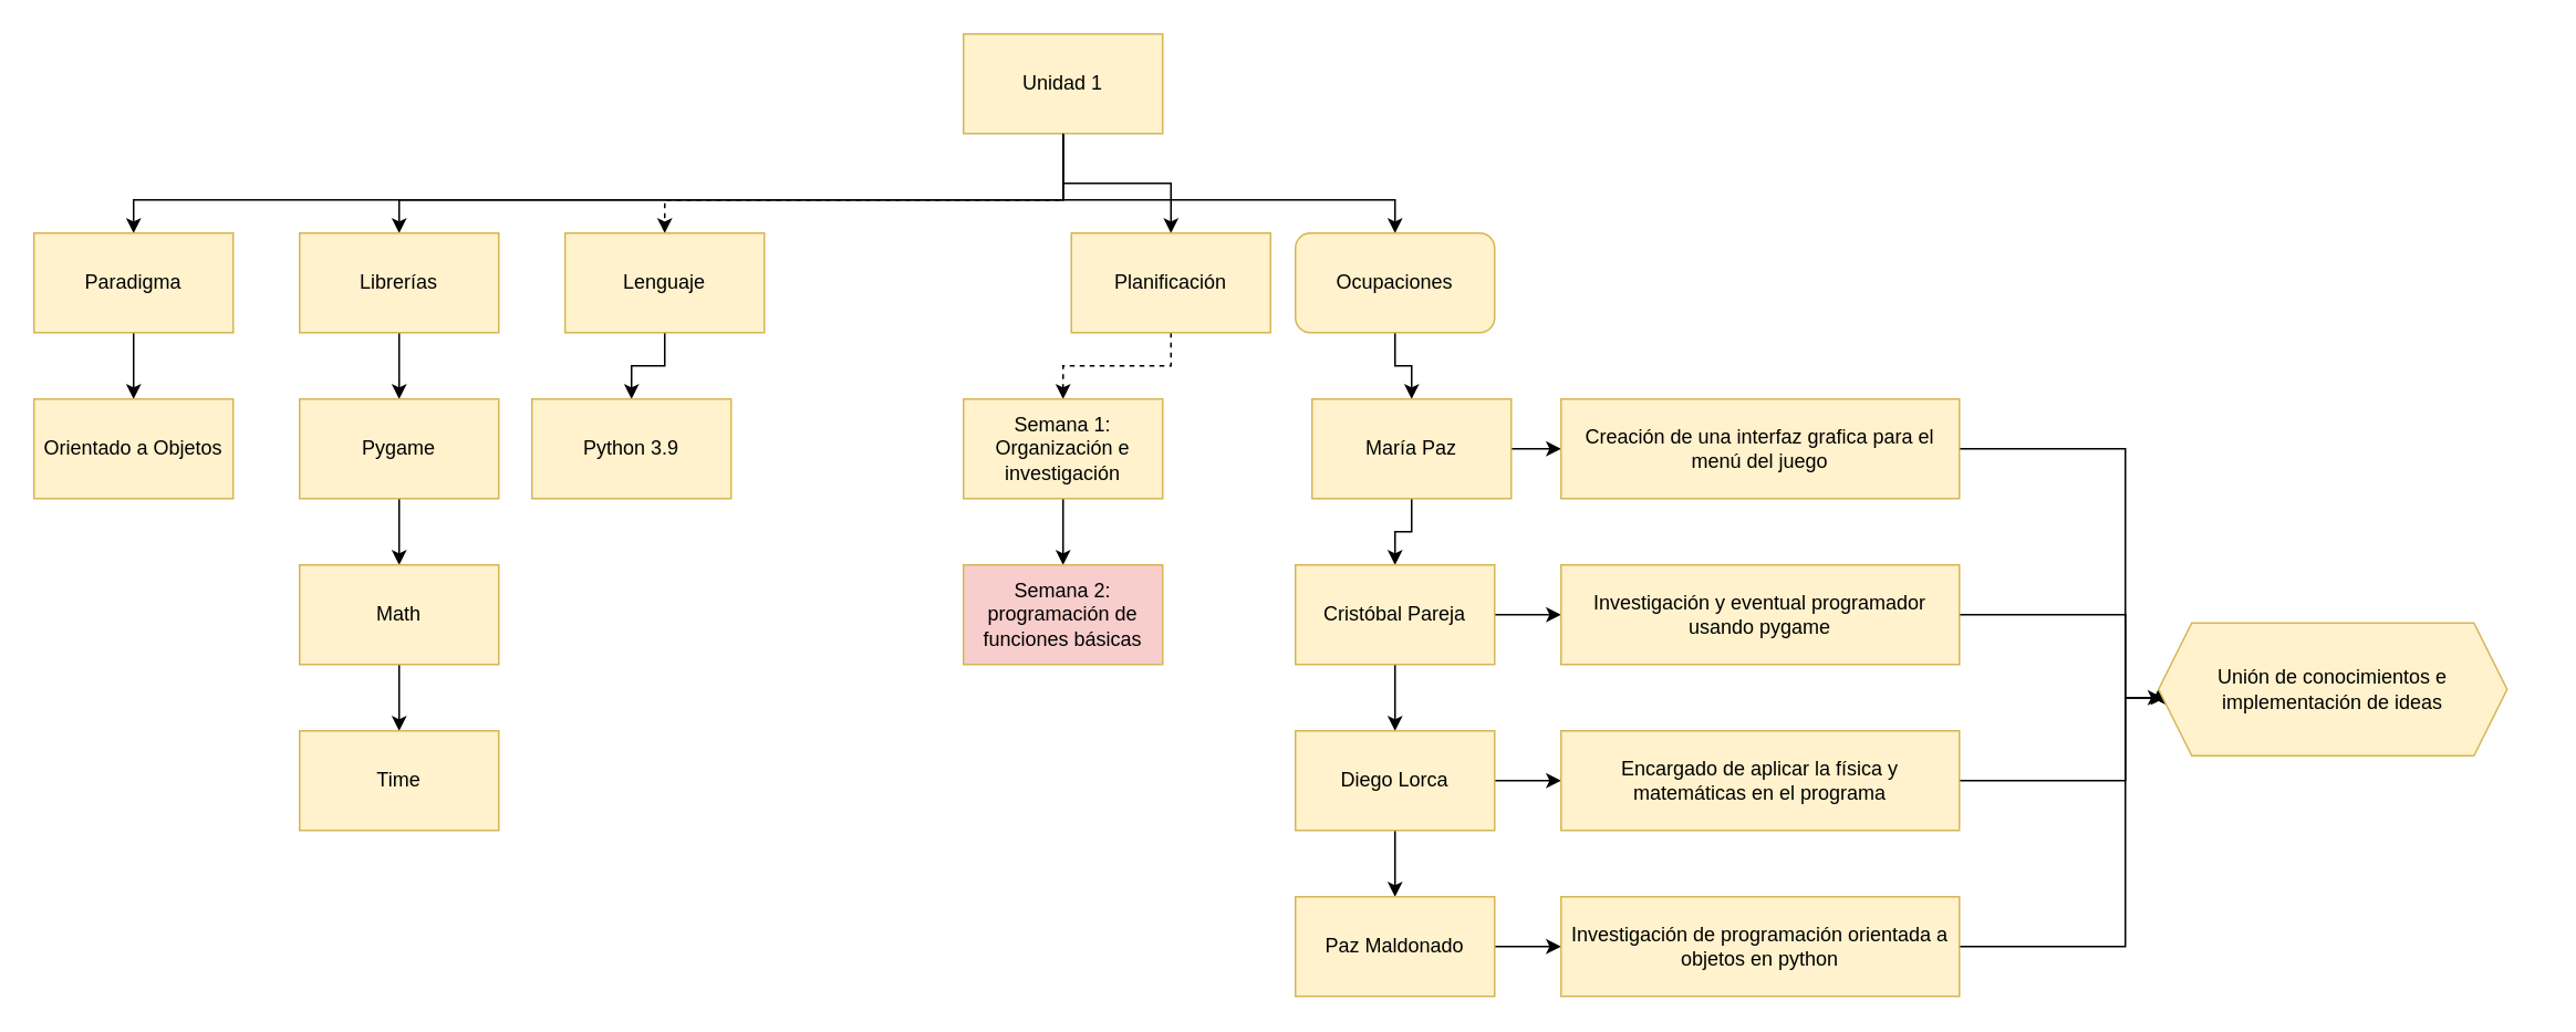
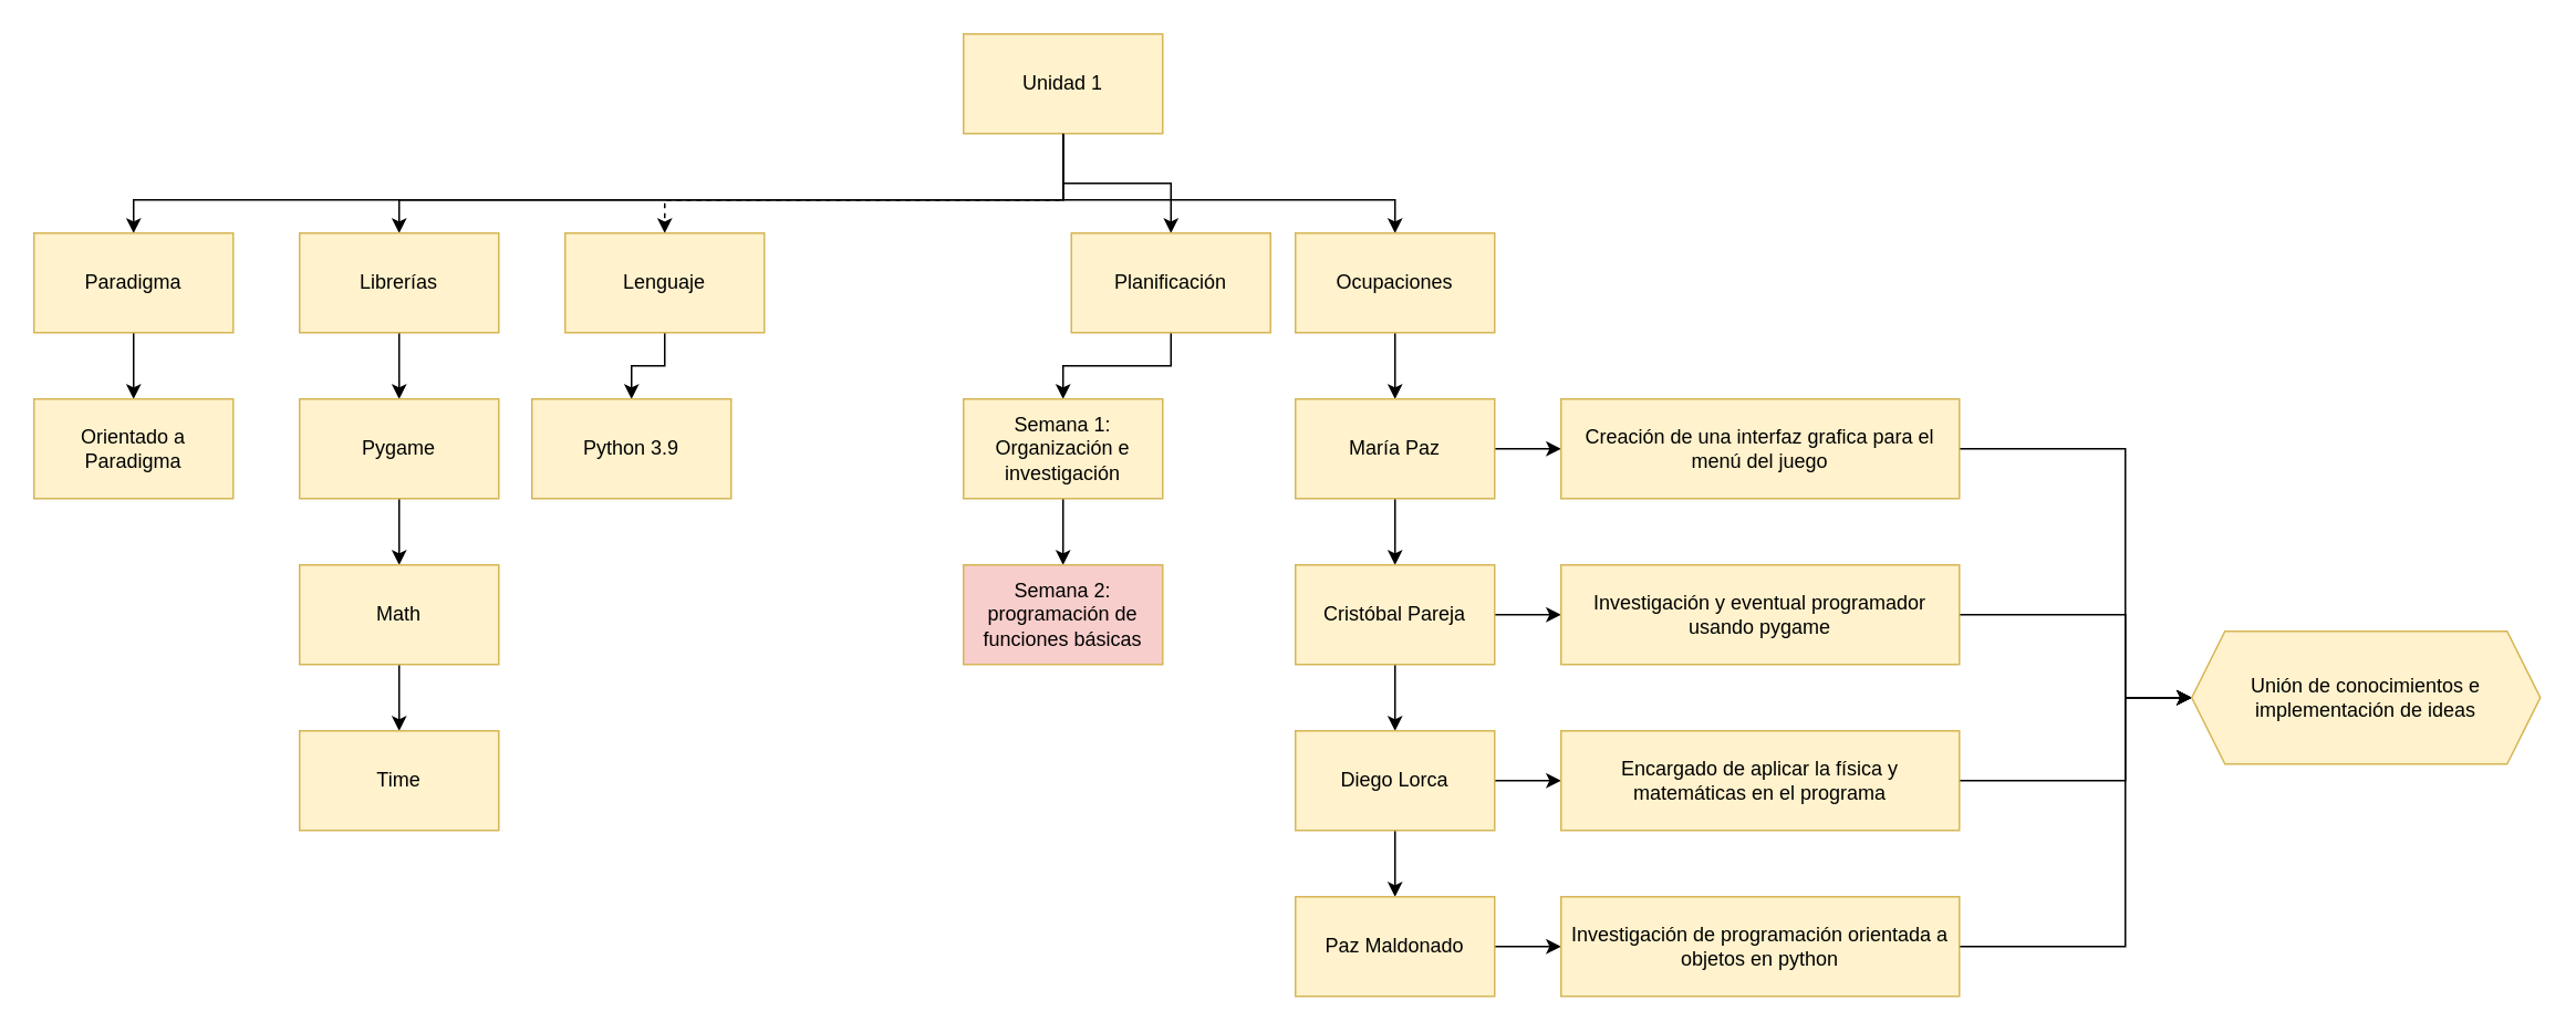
  <mxCell id="0" />
  <mxCell id="1" parent="0" />
  <mxCell id="2" value="" style="edgeStyle=orthogonalEdgeStyle;rounded=0;orthogonalLoop=1;jettySize=auto;html=1;dashed=1;" parent="1" source="6" target="8" edge="1"><mxGeometry relative="1" as="geometry"><Array as="points"><mxPoint x="640" y="120" /><mxPoint x="400" y="120" /></Array></mxGeometry></mxCell>
  <mxCell id="3" value="" style="edgeStyle=orthogonalEdgeStyle;rounded=0;orthogonalLoop=1;jettySize=auto;html=1;" edge="1" parent="1" source="6" target="10"><mxGeometry relative="1" as="geometry" /></mxCell>
  <mxCell id="4" value="" style="edgeStyle=orthogonalEdgeStyle;rounded=0;orthogonalLoop=1;jettySize=auto;html=1;" edge="1" parent="1" source="6" target="16"><mxGeometry relative="1" as="geometry"><Array as="points"><mxPoint x="640" y="120" /><mxPoint x="80" y="120" /></Array></mxGeometry></mxCell>
  <mxCell id="5" value="" style="edgeStyle=orthogonalEdgeStyle;rounded=0;orthogonalLoop=1;jettySize=auto;html=1;" edge="1" parent="1" source="6" target="27"><mxGeometry relative="1" as="geometry"><Array as="points"><mxPoint x="640" y="120" /><mxPoint x="840" y="120" /></Array></mxGeometry></mxCell>
  <mxCell id="6" value="Unidad 1" style="rounded=0;whiteSpace=wrap;html=1;fillColor=#fff2cc;strokeColor=#d6b656;" parent="1" vertex="1"><mxGeometry x="580" y="20" width="120" height="60" as="geometry" /></mxCell>
  <mxCell id="7" value="" style="edgeStyle=orthogonalEdgeStyle;rounded=0;orthogonalLoop=1;jettySize=auto;html=1;" edge="1" parent="1" source="8" target="12"><mxGeometry relative="1" as="geometry" /></mxCell>
  <mxCell id="8" value="Lenguaje" style="whiteSpace=wrap;html=1;rounded=0;strokeColor=#d6b656;fillColor=#fff2cc;" parent="1" vertex="1"><mxGeometry x="340" y="140" width="120" height="60" as="geometry" /></mxCell>
- <mxCell id="9" value="" style="edgeStyle=orthogonalEdgeStyle;rounded=0;orthogonalLoop=1;jettySize=auto;html=1;dashed=1;" edge="1" parent="1" source="10" target="24"><mxGeometry relative="1" as="geometry" /></mxCell>
+ <mxCell id="9" value="" style="edgeStyle=orthogonalEdgeStyle;rounded=0;orthogonalLoop=1;jettySize=auto;html=1;" edge="1" parent="1" source="10" target="24"><mxGeometry relative="1" as="geometry" /></mxCell>
  <mxCell id="10" value="Planificación" style="whiteSpace=wrap;html=1;rounded=0;strokeColor=#d6b656;fillColor=#fff2cc;" vertex="1" parent="1"><mxGeometry x="645" y="140" width="120" height="60" as="geometry" /></mxCell>
  <mxCell id="11" value="" style="edgeStyle=orthogonalEdgeStyle;rounded=0;orthogonalLoop=1;jettySize=auto;html=1;exitX=0.5;exitY=1;exitDx=0;exitDy=0;" edge="1" parent="1" source="6" target="14"><mxGeometry relative="1" as="geometry"><Array as="points"><mxPoint x="640" y="120" /><mxPoint x="240" y="120" /></Array></mxGeometry></mxCell>
  <mxCell id="12" value="Python 3.9" style="whiteSpace=wrap;html=1;rounded=0;strokeColor=#d6b656;fillColor=#fff2cc;" vertex="1" parent="1"><mxGeometry x="320" y="240" width="120" height="60" as="geometry" /></mxCell>
  <mxCell id="13" value="" style="edgeStyle=orthogonalEdgeStyle;rounded=0;orthogonalLoop=1;jettySize=auto;html=1;" edge="1" parent="1" source="14" target="18"><mxGeometry relative="1" as="geometry" /></mxCell>
  <mxCell id="14" value="Librerías" style="whiteSpace=wrap;html=1;rounded=0;strokeColor=#d6b656;fillColor=#fff2cc;" vertex="1" parent="1"><mxGeometry x="180" y="140" width="120" height="60" as="geometry" /></mxCell>
  <mxCell id="15" value="" style="edgeStyle=orthogonalEdgeStyle;rounded=0;orthogonalLoop=1;jettySize=auto;html=1;" edge="1" parent="1" source="16" target="22"><mxGeometry relative="1" as="geometry" /></mxCell>
  <mxCell id="16" value="Paradigma" style="whiteSpace=wrap;html=1;rounded=0;strokeColor=#d6b656;fillColor=#fff2cc;" vertex="1" parent="1"><mxGeometry x="20" y="140" width="120" height="60" as="geometry" /></mxCell>
  <mxCell id="17" value="" style="edgeStyle=orthogonalEdgeStyle;rounded=0;orthogonalLoop=1;jettySize=auto;html=1;" edge="1" parent="1" source="18" target="20"><mxGeometry relative="1" as="geometry" /></mxCell>
  <mxCell id="18" value="Pygame" style="whiteSpace=wrap;html=1;rounded=0;strokeColor=#d6b656;fillColor=#fff2cc;" vertex="1" parent="1"><mxGeometry x="180" y="240" width="120" height="60" as="geometry" /></mxCell>
  <mxCell id="19" value="" style="edgeStyle=orthogonalEdgeStyle;rounded=0;orthogonalLoop=1;jettySize=auto;html=1;" edge="1" parent="1" source="20" target="21"><mxGeometry relative="1" as="geometry" /></mxCell>
  <mxCell id="20" value="Math" style="whiteSpace=wrap;html=1;rounded=0;strokeColor=#d6b656;fillColor=#fff2cc;" vertex="1" parent="1"><mxGeometry x="180" y="340" width="120" height="60" as="geometry" /></mxCell>
  <mxCell id="21" value="Time" style="whiteSpace=wrap;html=1;rounded=0;strokeColor=#d6b656;fillColor=#fff2cc;" vertex="1" parent="1"><mxGeometry x="180" y="440" width="120" height="60" as="geometry" /></mxCell>
- <mxCell id="22" value="Orientado a Objetos" style="whiteSpace=wrap;html=1;rounded=0;strokeColor=#d6b656;fillColor=#fff2cc;" vertex="1" parent="1"><mxGeometry x="20" y="240" width="120" height="60" as="geometry" /></mxCell>
+ <mxCell id="22" value="Orientado a Paradigma" style="whiteSpace=wrap;html=1;rounded=0;strokeColor=#d6b656;fillColor=#fff2cc;" vertex="1" parent="1"><mxGeometry x="20" y="240" width="120" height="60" as="geometry" /></mxCell>
  <mxCell id="23" value="" style="edgeStyle=orthogonalEdgeStyle;rounded=0;orthogonalLoop=1;jettySize=auto;html=1;" edge="1" parent="1" source="24" target="25"><mxGeometry relative="1" as="geometry" /></mxCell>
  <mxCell id="24" value="Semana 1: Organización e investigación" style="whiteSpace=wrap;html=1;rounded=0;strokeColor=#d6b656;fillColor=#fff2cc;" vertex="1" parent="1"><mxGeometry x="580" y="240" width="120" height="60" as="geometry" /></mxCell>
  <mxCell id="25" value="Semana 2: programación de funciones básicas" style="whiteSpace=wrap;html=1;rounded=0;strokeColor=#d6b656;fillColor=#f8cecc;" vertex="1" parent="1"><mxGeometry x="580" y="340" width="120" height="60" as="geometry" /></mxCell>
  <mxCell id="26" value="" style="edgeStyle=orthogonalEdgeStyle;rounded=0;orthogonalLoop=1;jettySize=auto;html=1;" edge="1" parent="1" source="27" target="30"><mxGeometry relative="1" as="geometry" /></mxCell>
- <mxCell id="27" value="Ocupaciones" style="whiteSpace=wrap;html=1;strokeColor=#d6b656;fillColor=#fff2cc;rounded=1;" vertex="1" parent="1"><mxGeometry x="780" y="140" width="120" height="60" as="geometry" /></mxCell>
+ <mxCell id="27" value="Ocupaciones" style="whiteSpace=wrap;html=1;rounded=0;strokeColor=#d6b656;fillColor=#fff2cc;" vertex="1" parent="1"><mxGeometry x="780" y="140" width="120" height="60" as="geometry" /></mxCell>
  <mxCell id="28" value="" style="edgeStyle=orthogonalEdgeStyle;rounded=0;orthogonalLoop=1;jettySize=auto;html=1;" edge="1" parent="1" source="30" target="33"><mxGeometry relative="1" as="geometry" /></mxCell>
  <mxCell id="29" value="" style="edgeStyle=orthogonalEdgeStyle;rounded=0;orthogonalLoop=1;jettySize=auto;html=1;" edge="1" parent="1" source="30" target="40"><mxGeometry relative="1" as="geometry" /></mxCell>
- <mxCell id="30" value="María Paz" style="whiteSpace=wrap;html=1;rounded=0;strokeColor=#d6b656;fillColor=#fff2cc;" vertex="1" parent="1"><mxGeometry x="790" y="240" width="120" height="60" as="geometry" /></mxCell>
+ <mxCell id="30" value="María Paz" style="whiteSpace=wrap;html=1;rounded=0;strokeColor=#d6b656;fillColor=#fff2cc;" vertex="1" parent="1"><mxGeometry x="780" y="240" width="120" height="60" as="geometry" /></mxCell>
  <mxCell id="31" value="" style="edgeStyle=orthogonalEdgeStyle;rounded=0;orthogonalLoop=1;jettySize=auto;html=1;" edge="1" parent="1" source="33" target="36"><mxGeometry relative="1" as="geometry" /></mxCell>
  <mxCell id="32" value="" style="edgeStyle=orthogonalEdgeStyle;rounded=0;orthogonalLoop=1;jettySize=auto;html=1;" edge="1" parent="1" source="33" target="42"><mxGeometry relative="1" as="geometry" /></mxCell>
  <mxCell id="33" value="Cristóbal Pareja" style="whiteSpace=wrap;html=1;rounded=0;strokeColor=#d6b656;fillColor=#fff2cc;" vertex="1" parent="1"><mxGeometry x="780" y="340" width="120" height="60" as="geometry" /></mxCell>
  <mxCell id="34" value="" style="edgeStyle=orthogonalEdgeStyle;rounded=0;orthogonalLoop=1;jettySize=auto;html=1;" edge="1" parent="1" source="36" target="38"><mxGeometry relative="1" as="geometry" /></mxCell>
  <mxCell id="35" value="" style="edgeStyle=orthogonalEdgeStyle;rounded=0;orthogonalLoop=1;jettySize=auto;html=1;" edge="1" parent="1" source="36" target="44"><mxGeometry relative="1" as="geometry" /></mxCell>
  <mxCell id="36" value="Diego Lorca" style="whiteSpace=wrap;html=1;rounded=0;strokeColor=#d6b656;fillColor=#fff2cc;" vertex="1" parent="1"><mxGeometry x="780" y="440" width="120" height="60" as="geometry" /></mxCell>
  <mxCell id="37" value="" style="edgeStyle=orthogonalEdgeStyle;rounded=0;orthogonalLoop=1;jettySize=auto;html=1;" edge="1" parent="1" source="38" target="46"><mxGeometry relative="1" as="geometry" /></mxCell>
  <mxCell id="38" value="Paz Maldonado" style="whiteSpace=wrap;html=1;rounded=0;strokeColor=#d6b656;fillColor=#fff2cc;" vertex="1" parent="1"><mxGeometry x="780" y="540" width="120" height="60" as="geometry" /></mxCell>
  <mxCell id="39" value="" style="edgeStyle=orthogonalEdgeStyle;rounded=0;orthogonalLoop=1;jettySize=auto;html=1;" edge="1" parent="1" source="40" target="47"><mxGeometry relative="1" as="geometry"><Array as="points"><mxPoint x="1280" y="270" /><mxPoint x="1280" y="420" /></Array></mxGeometry></mxCell>
  <mxCell id="40" value="Creación de una interfaz grafica para el menú del juego" style="whiteSpace=wrap;html=1;rounded=0;strokeColor=#d6b656;fillColor=#fff2cc;" vertex="1" parent="1"><mxGeometry x="940" y="240" width="240" height="60" as="geometry" /></mxCell>
  <mxCell id="41" value="" style="edgeStyle=orthogonalEdgeStyle;rounded=0;orthogonalLoop=1;jettySize=auto;html=1;entryX=0;entryY=0.5;entryDx=0;entryDy=0;" edge="1" parent="1" source="42" target="47"><mxGeometry relative="1" as="geometry"><mxPoint x="1320" y="370" as="targetPoint" /><Array as="points"><mxPoint x="1280" y="370" /><mxPoint x="1280" y="420" /></Array></mxGeometry></mxCell>
  <mxCell id="42" value="Investigación y eventual programador usando pygame" style="whiteSpace=wrap;html=1;rounded=0;strokeColor=#d6b656;fillColor=#fff2cc;" vertex="1" parent="1"><mxGeometry x="940" y="340" width="240" height="60" as="geometry" /></mxCell>
  <mxCell id="43" value="" style="edgeStyle=orthogonalEdgeStyle;rounded=0;orthogonalLoop=1;jettySize=auto;html=1;entryX=0;entryY=0.5;entryDx=0;entryDy=0;" edge="1" parent="1" source="44" target="47"><mxGeometry relative="1" as="geometry"><mxPoint x="1320" y="470" as="targetPoint" /><Array as="points"><mxPoint x="1280" y="470" /><mxPoint x="1280" y="420" /></Array></mxGeometry></mxCell>
  <mxCell id="44" value="Encargado de aplicar la física y matemáticas en el programa" style="whiteSpace=wrap;html=1;rounded=0;strokeColor=#d6b656;fillColor=#fff2cc;" vertex="1" parent="1"><mxGeometry x="940" y="440" width="240" height="60" as="geometry" /></mxCell>
  <mxCell id="45" value="" style="edgeStyle=orthogonalEdgeStyle;rounded=0;orthogonalLoop=1;jettySize=auto;html=1;entryX=0;entryY=0.5;entryDx=0;entryDy=0;" edge="1" parent="1" source="46" target="47"><mxGeometry relative="1" as="geometry"><mxPoint x="1320" y="570" as="targetPoint" /><Array as="points"><mxPoint x="1280" y="570" /><mxPoint x="1280" y="420" /></Array></mxGeometry></mxCell>
  <mxCell id="46" value="Investigación de programación orientada a objetos en python" style="whiteSpace=wrap;html=1;rounded=0;strokeColor=#d6b656;fillColor=#fff2cc;" vertex="1" parent="1"><mxGeometry x="940" y="540" width="240" height="60" as="geometry" /></mxCell>
- <mxCell id="47" value="Unión de conocimientos e implementación de ideas" style="shape=hexagon;perimeter=hexagonPerimeter2;whiteSpace=wrap;html=1;fixedSize=1;rounded=0;strokeColor=#d6b656;fillColor=#fff2cc;" vertex="1" parent="1"><mxGeometry x="1300" y="375" width="210" height="80" as="geometry" /></mxCell>
+ <mxCell id="47" value="Unión de conocimientos e implementación de ideas" style="shape=hexagon;perimeter=hexagonPerimeter2;whiteSpace=wrap;html=1;fixedSize=1;rounded=0;strokeColor=#d6b656;fillColor=#fff2cc;" vertex="1" parent="1"><mxGeometry x="1320" y="380" width="210" height="80" as="geometry" /></mxCell>
